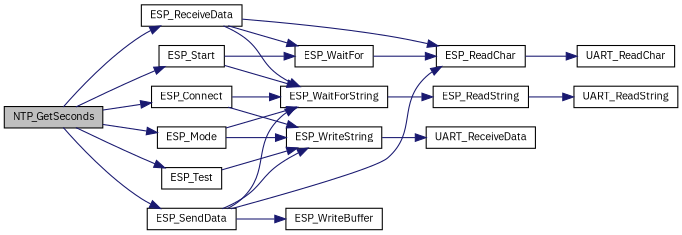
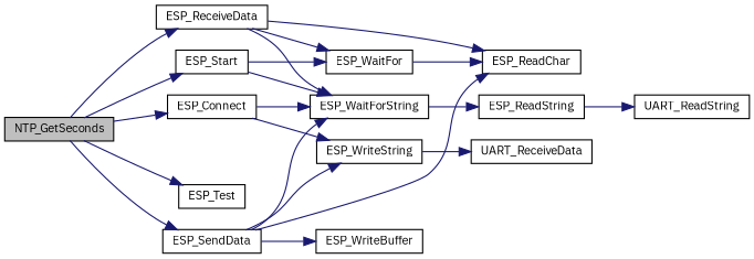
  digraph {
    fontname="IBM Plex Sans"
    rankdir=LR
    node [color=black fillcolor=white fontname="IBM Plex Sans" fontsize=10 shape=record style=filled]
    edge [color=midnightblue fontname="IBM Plex Sans" fontsize=10 labelfontname=Helvetica labelfontsize=10 style=solid]
    n1 [fillcolor=grey75 fontcolor=black height=0.2 label=NTP_GetSeconds width=0.4]
    n2 [height=0.2 label=ESP_Connect width=0.4]
-   n3 [height=0.2 label=ESP_Mode width=0.4]
    n4 [height=0.2 label=ESP_ReceiveData width=0.4]
    n5 [height=0.2 label=ESP_SendData width=0.4]
    n6 [height=0.2 label=ESP_Start width=0.4]
    n7 [height=0.2 label=ESP_Test width=0.4]
    n8 [height=0.2 label=ESP_WaitForString width=0.4]
    n9 [height=0.2 label=ESP_WriteString width=0.4]
    n10 [height=0.2 label=ESP_ReadChar width=0.4]
    n11 [height=0.2 label=ESP_WaitFor width=0.4]
    n12 [height=0.2 label=ESP_WriteBuffer width=0.4]
    n13 [height=0.2 label=ESP_ReadString width=0.4]
    n14 [height=0.2 label=UART_ReceiveData width=0.4]
    n15 [height=0.2 label=UART_ReadString width=0.4]
-   n16 [height=0.2 label=UART_ReadChar width=0.4]
    n1 -> n2
-   n1 -> n3
    n1 -> n4
    n1 -> n5
    n1 -> n6
    n1 -> n7
    n2 -> n8
    n2 -> n9
-   n3 -> n8
-   n3 -> n9
    n4 -> n8
    n4 -> n10
    n4 -> n11
    n5 -> n8
    n5 -> n9
    n5 -> n10
    n5 -> n12
    n6 -> n8
    n6 -> n11
-   n7 -> n9
    n8 -> n13
    n9 -> n14
-   n10 -> n16
    n11 -> n10
    n13 -> n15
  }
